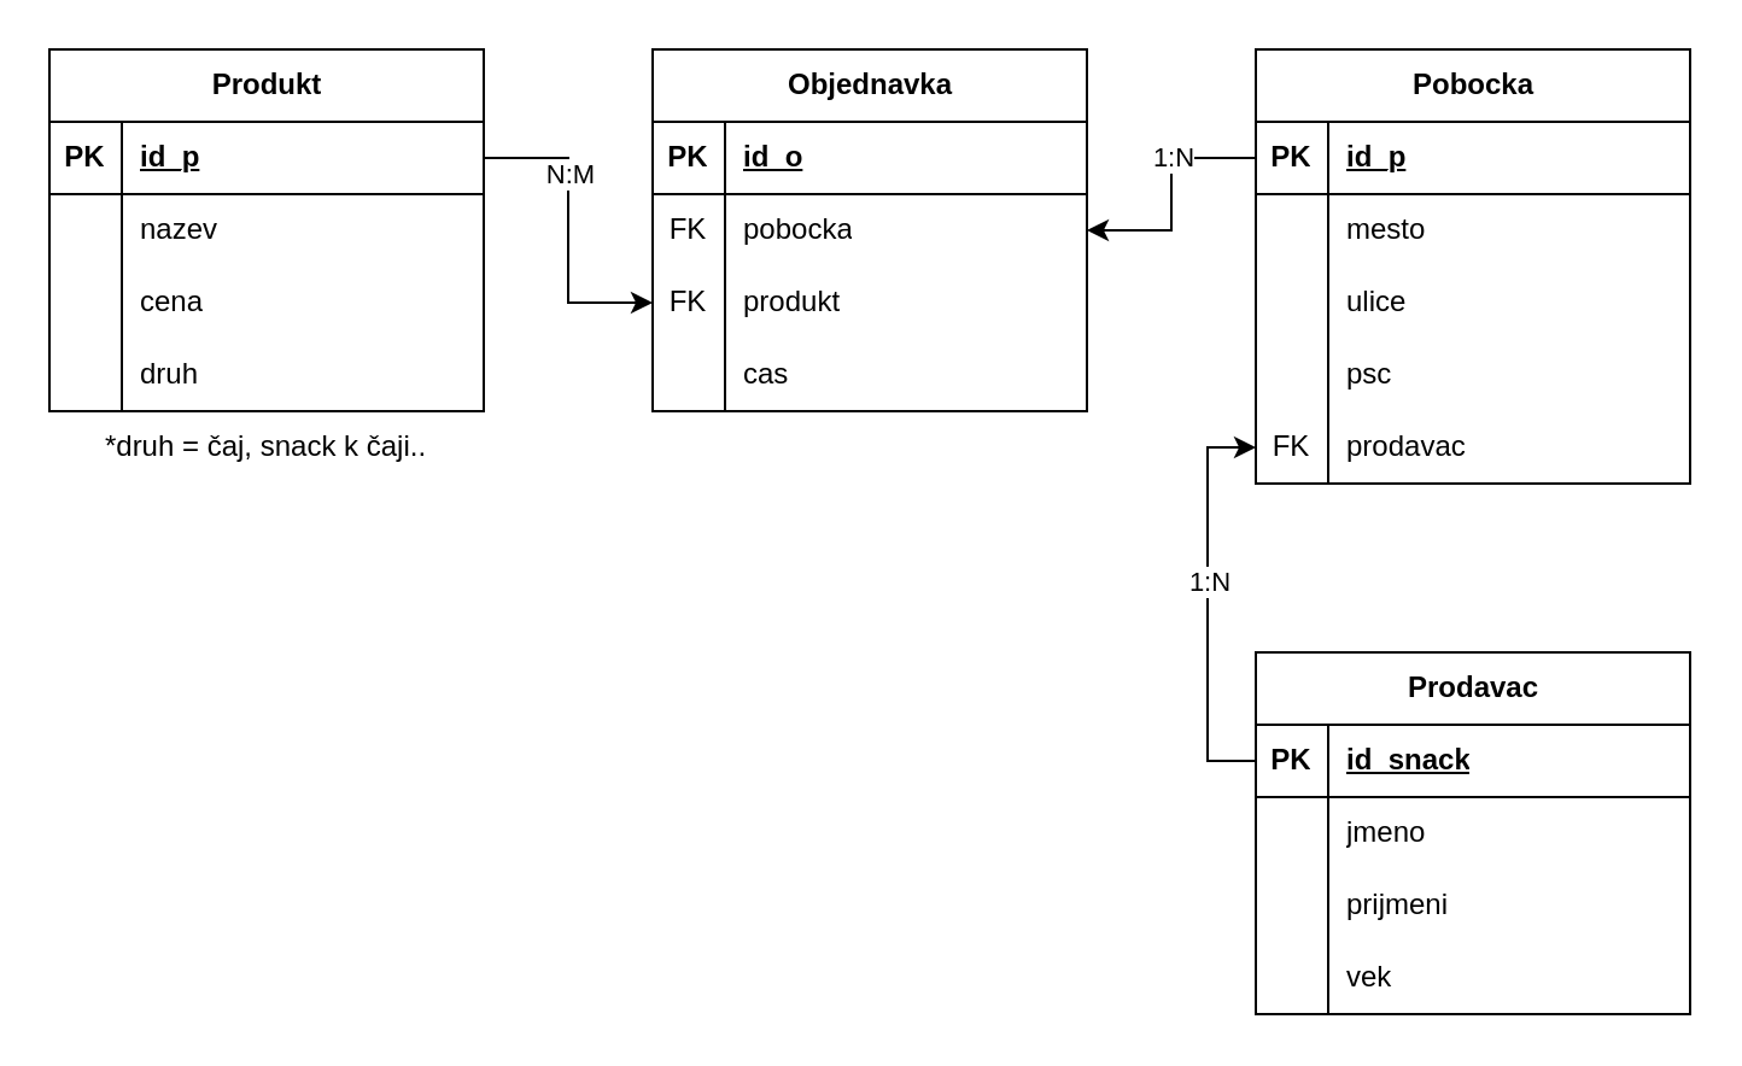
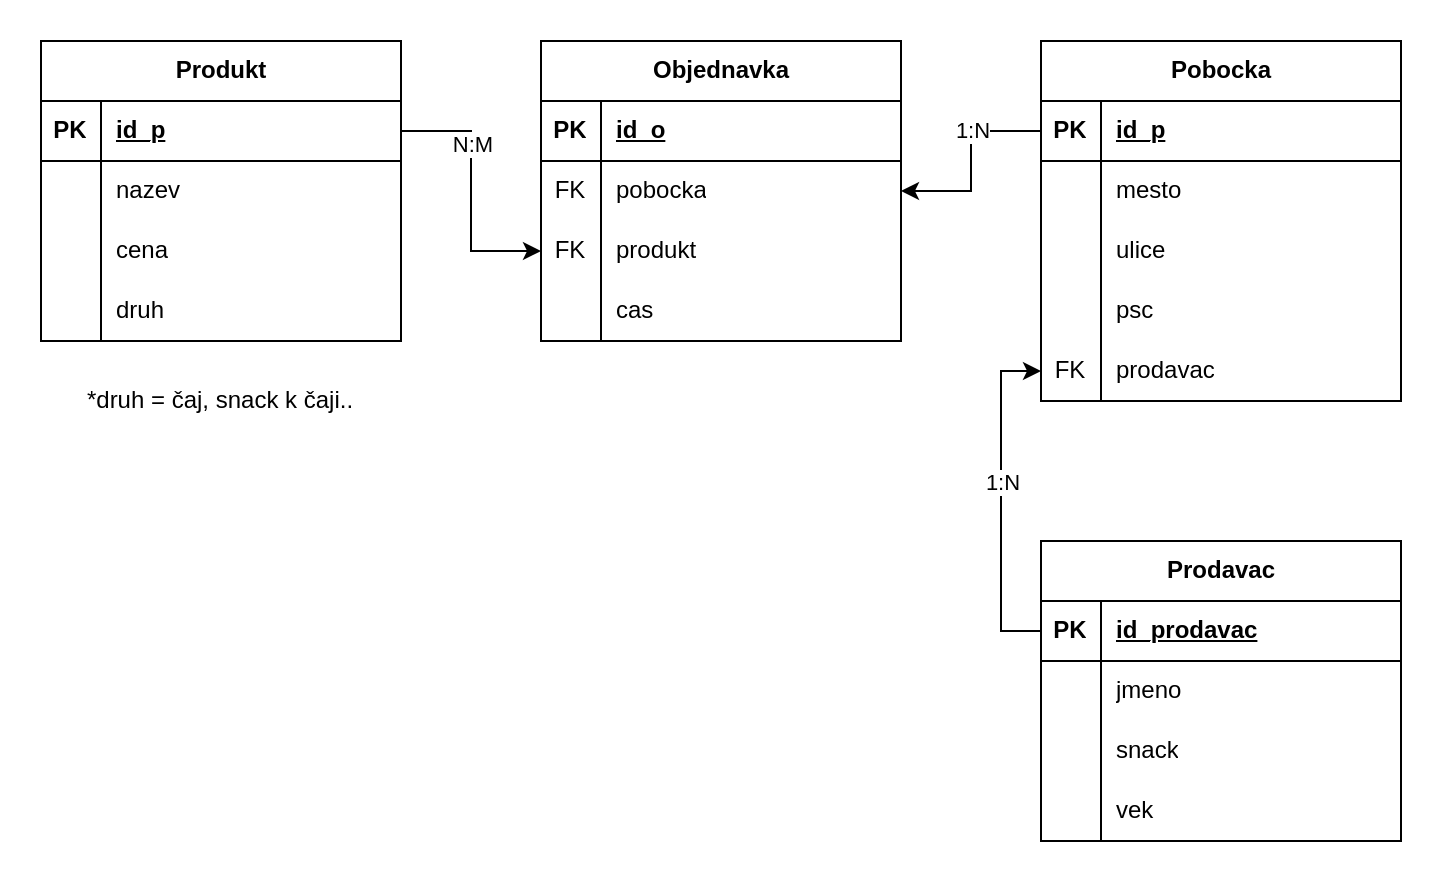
  <mxCell id="0" />
  <mxCell id="1" parent="0" />
  <mxCell id="2" value="Produkt" style="shape=table;startSize=30;container=1;collapsible=1;childLayout=tableLayout;fixedRows=1;rowLines=0;fontStyle=1;align=center;resizeLast=1;html=1;" vertex="1" parent="1"><mxGeometry x="20" y="20" width="180" height="150" as="geometry" /></mxCell>
  <mxCell id="3" value="" style="shape=tableRow;horizontal=0;startSize=0;swimlaneHead=0;swimlaneBody=0;fillColor=none;collapsible=0;dropTarget=0;points=[[0,0.5],[1,0.5]];portConstraint=eastwest;top=0;left=0;right=0;bottom=1;" vertex="1" parent="2"><mxGeometry y="30" width="180" height="30" as="geometry" /></mxCell>
  <mxCell id="4" value="PK" style="shape=partialRectangle;connectable=0;fillColor=none;top=0;left=0;bottom=0;right=0;fontStyle=1;overflow=hidden;whiteSpace=wrap;html=1;" vertex="1" parent="3"><mxGeometry width="30" height="30" as="geometry"><mxRectangle width="30" height="30" as="alternateBounds" /></mxGeometry></mxCell>
  <mxCell id="5" value="id_p" style="shape=partialRectangle;connectable=0;fillColor=none;top=0;left=0;bottom=0;right=0;align=left;spacingLeft=6;fontStyle=5;overflow=hidden;whiteSpace=wrap;html=1;" vertex="1" parent="3"><mxGeometry x="30" width="150" height="30" as="geometry"><mxRectangle width="150" height="30" as="alternateBounds" /></mxGeometry></mxCell>
  <mxCell id="6" value="" style="shape=tableRow;horizontal=0;startSize=0;swimlaneHead=0;swimlaneBody=0;fillColor=none;collapsible=0;dropTarget=0;points=[[0,0.5],[1,0.5]];portConstraint=eastwest;top=0;left=0;right=0;bottom=0;" vertex="1" parent="2"><mxGeometry y="60" width="180" height="30" as="geometry" /></mxCell>
  <mxCell id="7" value="" style="shape=partialRectangle;connectable=0;fillColor=none;top=0;left=0;bottom=0;right=0;editable=1;overflow=hidden;whiteSpace=wrap;html=1;" vertex="1" parent="6"><mxGeometry width="30" height="30" as="geometry"><mxRectangle width="30" height="30" as="alternateBounds" /></mxGeometry></mxCell>
  <mxCell id="8" value="nazev" style="shape=partialRectangle;connectable=0;fillColor=none;top=0;left=0;bottom=0;right=0;align=left;spacingLeft=6;overflow=hidden;whiteSpace=wrap;html=1;" vertex="1" parent="6"><mxGeometry x="30" width="150" height="30" as="geometry"><mxRectangle width="150" height="30" as="alternateBounds" /></mxGeometry></mxCell>
  <mxCell id="9" value="" style="shape=tableRow;horizontal=0;startSize=0;swimlaneHead=0;swimlaneBody=0;fillColor=none;collapsible=0;dropTarget=0;points=[[0,0.5],[1,0.5]];portConstraint=eastwest;top=0;left=0;right=0;bottom=0;" vertex="1" parent="2"><mxGeometry y="90" width="180" height="30" as="geometry" /></mxCell>
  <mxCell id="10" value="" style="shape=partialRectangle;connectable=0;fillColor=none;top=0;left=0;bottom=0;right=0;editable=1;overflow=hidden;whiteSpace=wrap;html=1;" vertex="1" parent="9"><mxGeometry width="30" height="30" as="geometry"><mxRectangle width="30" height="30" as="alternateBounds" /></mxGeometry></mxCell>
  <mxCell id="11" value="cena" style="shape=partialRectangle;connectable=0;fillColor=none;top=0;left=0;bottom=0;right=0;align=left;spacingLeft=6;overflow=hidden;whiteSpace=wrap;html=1;" vertex="1" parent="9"><mxGeometry x="30" width="150" height="30" as="geometry"><mxRectangle width="150" height="30" as="alternateBounds" /></mxGeometry></mxCell>
  <mxCell id="12" value="" style="shape=tableRow;horizontal=0;startSize=0;swimlaneHead=0;swimlaneBody=0;fillColor=none;collapsible=0;dropTarget=0;points=[[0,0.5],[1,0.5]];portConstraint=eastwest;top=0;left=0;right=0;bottom=0;" vertex="1" parent="2"><mxGeometry y="120" width="180" height="30" as="geometry" /></mxCell>
  <mxCell id="13" value="" style="shape=partialRectangle;connectable=0;fillColor=none;top=0;left=0;bottom=0;right=0;editable=1;overflow=hidden;whiteSpace=wrap;html=1;" vertex="1" parent="12"><mxGeometry width="30" height="30" as="geometry"><mxRectangle width="30" height="30" as="alternateBounds" /></mxGeometry></mxCell>
  <mxCell id="14" value="druh" style="shape=partialRectangle;connectable=0;fillColor=none;top=0;left=0;bottom=0;right=0;align=left;spacingLeft=6;overflow=hidden;whiteSpace=wrap;html=1;" vertex="1" parent="12"><mxGeometry x="30" width="150" height="30" as="geometry"><mxRectangle width="150" height="30" as="alternateBounds" /></mxGeometry></mxCell>
  <mxCell id="15" value="Objednavka" style="shape=table;startSize=30;container=1;collapsible=1;childLayout=tableLayout;fixedRows=1;rowLines=0;fontStyle=1;align=center;resizeLast=1;html=1;" vertex="1" parent="1"><mxGeometry x="270" y="20" width="180" height="150" as="geometry" /></mxCell>
  <mxCell id="16" value="" style="shape=tableRow;horizontal=0;startSize=0;swimlaneHead=0;swimlaneBody=0;fillColor=none;collapsible=0;dropTarget=0;points=[[0,0.5],[1,0.5]];portConstraint=eastwest;top=0;left=0;right=0;bottom=1;" vertex="1" parent="15"><mxGeometry y="30" width="180" height="30" as="geometry" /></mxCell>
  <mxCell id="17" value="PK" style="shape=partialRectangle;connectable=0;fillColor=none;top=0;left=0;bottom=0;right=0;fontStyle=1;overflow=hidden;whiteSpace=wrap;html=1;" vertex="1" parent="16"><mxGeometry width="30" height="30" as="geometry"><mxRectangle width="30" height="30" as="alternateBounds" /></mxGeometry></mxCell>
  <mxCell id="18" value="id_o" style="shape=partialRectangle;connectable=0;fillColor=none;top=0;left=0;bottom=0;right=0;align=left;spacingLeft=6;fontStyle=5;overflow=hidden;whiteSpace=wrap;html=1;" vertex="1" parent="16"><mxGeometry x="30" width="150" height="30" as="geometry"><mxRectangle width="150" height="30" as="alternateBounds" /></mxGeometry></mxCell>
  <mxCell id="19" value="" style="shape=tableRow;horizontal=0;startSize=0;swimlaneHead=0;swimlaneBody=0;fillColor=none;collapsible=0;dropTarget=0;points=[[0,0.5],[1,0.5]];portConstraint=eastwest;top=0;left=0;right=0;bottom=0;" vertex="1" parent="15"><mxGeometry y="60" width="180" height="30" as="geometry" /></mxCell>
  <mxCell id="20" value="FK" style="shape=partialRectangle;connectable=0;fillColor=none;top=0;left=0;bottom=0;right=0;editable=1;overflow=hidden;whiteSpace=wrap;html=1;" vertex="1" parent="19"><mxGeometry width="30" height="30" as="geometry"><mxRectangle width="30" height="30" as="alternateBounds" /></mxGeometry></mxCell>
  <mxCell id="21" value="pobocka" style="shape=partialRectangle;connectable=0;fillColor=none;top=0;left=0;bottom=0;right=0;align=left;spacingLeft=6;overflow=hidden;whiteSpace=wrap;html=1;" vertex="1" parent="19"><mxGeometry x="30" width="150" height="30" as="geometry"><mxRectangle width="150" height="30" as="alternateBounds" /></mxGeometry></mxCell>
  <mxCell id="22" value="" style="shape=tableRow;horizontal=0;startSize=0;swimlaneHead=0;swimlaneBody=0;fillColor=none;collapsible=0;dropTarget=0;points=[[0,0.5],[1,0.5]];portConstraint=eastwest;top=0;left=0;right=0;bottom=0;" vertex="1" parent="15"><mxGeometry y="90" width="180" height="30" as="geometry" /></mxCell>
  <mxCell id="23" value="FK" style="shape=partialRectangle;connectable=0;fillColor=none;top=0;left=0;bottom=0;right=0;editable=1;overflow=hidden;whiteSpace=wrap;html=1;" vertex="1" parent="22"><mxGeometry width="30" height="30" as="geometry"><mxRectangle width="30" height="30" as="alternateBounds" /></mxGeometry></mxCell>
  <mxCell id="24" value="produkt" style="shape=partialRectangle;connectable=0;fillColor=none;top=0;left=0;bottom=0;right=0;align=left;spacingLeft=6;overflow=hidden;whiteSpace=wrap;html=1;" vertex="1" parent="22"><mxGeometry x="30" width="150" height="30" as="geometry"><mxRectangle width="150" height="30" as="alternateBounds" /></mxGeometry></mxCell>
  <mxCell id="25" value="" style="shape=tableRow;horizontal=0;startSize=0;swimlaneHead=0;swimlaneBody=0;fillColor=none;collapsible=0;dropTarget=0;points=[[0,0.5],[1,0.5]];portConstraint=eastwest;top=0;left=0;right=0;bottom=0;" vertex="1" parent="15"><mxGeometry y="120" width="180" height="30" as="geometry" /></mxCell>
  <mxCell id="26" value="" style="shape=partialRectangle;connectable=0;fillColor=none;top=0;left=0;bottom=0;right=0;editable=1;overflow=hidden;whiteSpace=wrap;html=1;" vertex="1" parent="25"><mxGeometry width="30" height="30" as="geometry"><mxRectangle width="30" height="30" as="alternateBounds" /></mxGeometry></mxCell>
  <mxCell id="27" value="cas" style="shape=partialRectangle;connectable=0;fillColor=none;top=0;left=0;bottom=0;right=0;align=left;spacingLeft=6;overflow=hidden;whiteSpace=wrap;html=1;" vertex="1" parent="25"><mxGeometry x="30" width="150" height="30" as="geometry"><mxRectangle width="150" height="30" as="alternateBounds" /></mxGeometry></mxCell>
- <mxCell id="28" value="*druh = čaj, snack k čaji.." style="text;html=1;strokeColor=none;fillColor=none;align=center;verticalAlign=middle;whiteSpace=wrap;rounded=0;" vertex="1" parent="1"><mxGeometry x="35" y="170" width="150" height="30" as="geometry" /></mxCell>
+ <mxCell id="28" value="*druh = čaj, snack k čaji.." style="text;html=1;strokeColor=none;fillColor=none;align=center;verticalAlign=middle;whiteSpace=wrap;rounded=0;" vertex="1" parent="1"><mxGeometry x="35" y="185" width="150" height="30" as="geometry" /></mxCell>
  <mxCell id="29" style="edgeStyle=orthogonalEdgeStyle;rounded=0;orthogonalLoop=1;jettySize=auto;html=1;exitX=1;exitY=0.5;exitDx=0;exitDy=0;entryX=0;entryY=0.5;entryDx=0;entryDy=0;" edge="1" parent="1" source="3" target="22"><mxGeometry relative="1" as="geometry" /></mxCell>
  <mxCell id="30" value="N:M" style="edgeLabel;html=1;align=center;verticalAlign=middle;resizable=0;points=[];" vertex="1" connectable="0" parent="29"><mxGeometry x="-0.369" relative="1" as="geometry"><mxPoint as="offset" /></mxGeometry></mxCell>
  <mxCell id="31" value="Pobocka" style="shape=table;startSize=30;container=1;collapsible=1;childLayout=tableLayout;fixedRows=1;rowLines=0;fontStyle=1;align=center;resizeLast=1;html=1;" vertex="1" parent="1"><mxGeometry x="520" y="20" width="180" height="180" as="geometry" /></mxCell>
  <mxCell id="32" value="" style="shape=tableRow;horizontal=0;startSize=0;swimlaneHead=0;swimlaneBody=0;fillColor=none;collapsible=0;dropTarget=0;points=[[0,0.5],[1,0.5]];portConstraint=eastwest;top=0;left=0;right=0;bottom=1;" vertex="1" parent="31"><mxGeometry y="30" width="180" height="30" as="geometry" /></mxCell>
  <mxCell id="33" value="PK" style="shape=partialRectangle;connectable=0;fillColor=none;top=0;left=0;bottom=0;right=0;fontStyle=1;overflow=hidden;whiteSpace=wrap;html=1;" vertex="1" parent="32"><mxGeometry width="30" height="30" as="geometry"><mxRectangle width="30" height="30" as="alternateBounds" /></mxGeometry></mxCell>
  <mxCell id="34" value="id_p" style="shape=partialRectangle;connectable=0;fillColor=none;top=0;left=0;bottom=0;right=0;align=left;spacingLeft=6;fontStyle=5;overflow=hidden;whiteSpace=wrap;html=1;" vertex="1" parent="32"><mxGeometry x="30" width="150" height="30" as="geometry"><mxRectangle width="150" height="30" as="alternateBounds" /></mxGeometry></mxCell>
  <mxCell id="35" value="" style="shape=tableRow;horizontal=0;startSize=0;swimlaneHead=0;swimlaneBody=0;fillColor=none;collapsible=0;dropTarget=0;points=[[0,0.5],[1,0.5]];portConstraint=eastwest;top=0;left=0;right=0;bottom=0;" vertex="1" parent="31"><mxGeometry y="60" width="180" height="30" as="geometry" /></mxCell>
  <mxCell id="36" value="" style="shape=partialRectangle;connectable=0;fillColor=none;top=0;left=0;bottom=0;right=0;editable=1;overflow=hidden;whiteSpace=wrap;html=1;" vertex="1" parent="35"><mxGeometry width="30" height="30" as="geometry"><mxRectangle width="30" height="30" as="alternateBounds" /></mxGeometry></mxCell>
  <mxCell id="37" value="mesto" style="shape=partialRectangle;connectable=0;fillColor=none;top=0;left=0;bottom=0;right=0;align=left;spacingLeft=6;overflow=hidden;whiteSpace=wrap;html=1;" vertex="1" parent="35"><mxGeometry x="30" width="150" height="30" as="geometry"><mxRectangle width="150" height="30" as="alternateBounds" /></mxGeometry></mxCell>
  <mxCell id="38" value="" style="shape=tableRow;horizontal=0;startSize=0;swimlaneHead=0;swimlaneBody=0;fillColor=none;collapsible=0;dropTarget=0;points=[[0,0.5],[1,0.5]];portConstraint=eastwest;top=0;left=0;right=0;bottom=0;" vertex="1" parent="31"><mxGeometry y="90" width="180" height="30" as="geometry" /></mxCell>
  <mxCell id="39" value="" style="shape=partialRectangle;connectable=0;fillColor=none;top=0;left=0;bottom=0;right=0;editable=1;overflow=hidden;whiteSpace=wrap;html=1;" vertex="1" parent="38"><mxGeometry width="30" height="30" as="geometry"><mxRectangle width="30" height="30" as="alternateBounds" /></mxGeometry></mxCell>
  <mxCell id="40" value="ulice" style="shape=partialRectangle;connectable=0;fillColor=none;top=0;left=0;bottom=0;right=0;align=left;spacingLeft=6;overflow=hidden;whiteSpace=wrap;html=1;" vertex="1" parent="38"><mxGeometry x="30" width="150" height="30" as="geometry"><mxRectangle width="150" height="30" as="alternateBounds" /></mxGeometry></mxCell>
  <mxCell id="41" value="" style="shape=tableRow;horizontal=0;startSize=0;swimlaneHead=0;swimlaneBody=0;fillColor=none;collapsible=0;dropTarget=0;points=[[0,0.5],[1,0.5]];portConstraint=eastwest;top=0;left=0;right=0;bottom=0;" vertex="1" parent="31"><mxGeometry y="120" width="180" height="30" as="geometry" /></mxCell>
  <mxCell id="42" value="" style="shape=partialRectangle;connectable=0;fillColor=none;top=0;left=0;bottom=0;right=0;editable=1;overflow=hidden;whiteSpace=wrap;html=1;" vertex="1" parent="41"><mxGeometry width="30" height="30" as="geometry"><mxRectangle width="30" height="30" as="alternateBounds" /></mxGeometry></mxCell>
  <mxCell id="43" value="psc" style="shape=partialRectangle;connectable=0;fillColor=none;top=0;left=0;bottom=0;right=0;align=left;spacingLeft=6;overflow=hidden;whiteSpace=wrap;html=1;" vertex="1" parent="41"><mxGeometry x="30" width="150" height="30" as="geometry"><mxRectangle width="150" height="30" as="alternateBounds" /></mxGeometry></mxCell>
  <mxCell id="44" style="shape=tableRow;horizontal=0;startSize=0;swimlaneHead=0;swimlaneBody=0;fillColor=none;collapsible=0;dropTarget=0;points=[[0,0.5],[1,0.5]];portConstraint=eastwest;top=0;left=0;right=0;bottom=0;" vertex="1" parent="31"><mxGeometry y="150" width="180" height="30" as="geometry" /></mxCell>
  <mxCell id="45" value="FK" style="shape=partialRectangle;connectable=0;fillColor=none;top=0;left=0;bottom=0;right=0;editable=1;overflow=hidden;whiteSpace=wrap;html=1;" vertex="1" parent="44"><mxGeometry width="30" height="30" as="geometry"><mxRectangle width="30" height="30" as="alternateBounds" /></mxGeometry></mxCell>
  <mxCell id="46" value="prodavac" style="shape=partialRectangle;connectable=0;fillColor=none;top=0;left=0;bottom=0;right=0;align=left;spacingLeft=6;overflow=hidden;whiteSpace=wrap;html=1;" vertex="1" parent="44"><mxGeometry x="30" width="150" height="30" as="geometry"><mxRectangle width="150" height="30" as="alternateBounds" /></mxGeometry></mxCell>
  <mxCell id="47" value="Prodavac" style="shape=table;startSize=30;container=1;collapsible=1;childLayout=tableLayout;fixedRows=1;rowLines=0;fontStyle=1;align=center;resizeLast=1;html=1;" vertex="1" parent="1"><mxGeometry x="520" y="270" width="180" height="150" as="geometry" /></mxCell>
  <mxCell id="48" value="" style="shape=tableRow;horizontal=0;startSize=0;swimlaneHead=0;swimlaneBody=0;fillColor=none;collapsible=0;dropTarget=0;points=[[0,0.5],[1,0.5]];portConstraint=eastwest;top=0;left=0;right=0;bottom=1;" vertex="1" parent="47"><mxGeometry y="30" width="180" height="30" as="geometry" /></mxCell>
  <mxCell id="49" value="PK" style="shape=partialRectangle;connectable=0;fillColor=none;top=0;left=0;bottom=0;right=0;fontStyle=1;overflow=hidden;whiteSpace=wrap;html=1;" vertex="1" parent="48"><mxGeometry width="30" height="30" as="geometry"><mxRectangle width="30" height="30" as="alternateBounds" /></mxGeometry></mxCell>
- <mxCell id="50" value="id_snack" style="shape=partialRectangle;connectable=0;fillColor=none;top=0;left=0;bottom=0;right=0;align=left;spacingLeft=6;fontStyle=5;overflow=hidden;whiteSpace=wrap;html=1;" vertex="1" parent="48"><mxGeometry x="30" width="150" height="30" as="geometry"><mxRectangle width="150" height="30" as="alternateBounds" /></mxGeometry></mxCell>
+ <mxCell id="50" value="id_prodavac" style="shape=partialRectangle;connectable=0;fillColor=none;top=0;left=0;bottom=0;right=0;align=left;spacingLeft=6;fontStyle=5;overflow=hidden;whiteSpace=wrap;html=1;" vertex="1" parent="48"><mxGeometry x="30" width="150" height="30" as="geometry"><mxRectangle width="150" height="30" as="alternateBounds" /></mxGeometry></mxCell>
  <mxCell id="51" value="" style="shape=tableRow;horizontal=0;startSize=0;swimlaneHead=0;swimlaneBody=0;fillColor=none;collapsible=0;dropTarget=0;points=[[0,0.5],[1,0.5]];portConstraint=eastwest;top=0;left=0;right=0;bottom=0;" vertex="1" parent="47"><mxGeometry y="60" width="180" height="30" as="geometry" /></mxCell>
  <mxCell id="52" value="" style="shape=partialRectangle;connectable=0;fillColor=none;top=0;left=0;bottom=0;right=0;editable=1;overflow=hidden;whiteSpace=wrap;html=1;" vertex="1" parent="51"><mxGeometry width="30" height="30" as="geometry"><mxRectangle width="30" height="30" as="alternateBounds" /></mxGeometry></mxCell>
  <mxCell id="53" value="jmeno" style="shape=partialRectangle;connectable=0;fillColor=none;top=0;left=0;bottom=0;right=0;align=left;spacingLeft=6;overflow=hidden;whiteSpace=wrap;html=1;" vertex="1" parent="51"><mxGeometry x="30" width="150" height="30" as="geometry"><mxRectangle width="150" height="30" as="alternateBounds" /></mxGeometry></mxCell>
  <mxCell id="54" value="" style="shape=tableRow;horizontal=0;startSize=0;swimlaneHead=0;swimlaneBody=0;fillColor=none;collapsible=0;dropTarget=0;points=[[0,0.5],[1,0.5]];portConstraint=eastwest;top=0;left=0;right=0;bottom=0;" vertex="1" parent="47"><mxGeometry y="90" width="180" height="30" as="geometry" /></mxCell>
  <mxCell id="55" value="" style="shape=partialRectangle;connectable=0;fillColor=none;top=0;left=0;bottom=0;right=0;editable=1;overflow=hidden;whiteSpace=wrap;html=1;" vertex="1" parent="54"><mxGeometry width="30" height="30" as="geometry"><mxRectangle width="30" height="30" as="alternateBounds" /></mxGeometry></mxCell>
- <mxCell id="56" value="prijmeni" style="shape=partialRectangle;connectable=0;fillColor=none;top=0;left=0;bottom=0;right=0;align=left;spacingLeft=6;overflow=hidden;whiteSpace=wrap;html=1;" vertex="1" parent="54"><mxGeometry x="30" width="150" height="30" as="geometry"><mxRectangle width="150" height="30" as="alternateBounds" /></mxGeometry></mxCell>
+ <mxCell id="56" value="snack" style="shape=partialRectangle;connectable=0;fillColor=none;top=0;left=0;bottom=0;right=0;align=left;spacingLeft=6;overflow=hidden;whiteSpace=wrap;html=1;" vertex="1" parent="54"><mxGeometry x="30" width="150" height="30" as="geometry"><mxRectangle width="150" height="30" as="alternateBounds" /></mxGeometry></mxCell>
  <mxCell id="57" value="" style="shape=tableRow;horizontal=0;startSize=0;swimlaneHead=0;swimlaneBody=0;fillColor=none;collapsible=0;dropTarget=0;points=[[0,0.5],[1,0.5]];portConstraint=eastwest;top=0;left=0;right=0;bottom=0;" vertex="1" parent="47"><mxGeometry y="120" width="180" height="30" as="geometry" /></mxCell>
  <mxCell id="58" value="" style="shape=partialRectangle;connectable=0;fillColor=none;top=0;left=0;bottom=0;right=0;editable=1;overflow=hidden;whiteSpace=wrap;html=1;" vertex="1" parent="57"><mxGeometry width="30" height="30" as="geometry"><mxRectangle width="30" height="30" as="alternateBounds" /></mxGeometry></mxCell>
  <mxCell id="59" value="vek" style="shape=partialRectangle;connectable=0;fillColor=none;top=0;left=0;bottom=0;right=0;align=left;spacingLeft=6;overflow=hidden;whiteSpace=wrap;html=1;" vertex="1" parent="57"><mxGeometry x="30" width="150" height="30" as="geometry"><mxRectangle width="150" height="30" as="alternateBounds" /></mxGeometry></mxCell>
  <mxCell id="60" style="edgeStyle=orthogonalEdgeStyle;rounded=0;orthogonalLoop=1;jettySize=auto;html=1;exitX=0;exitY=0.5;exitDx=0;exitDy=0;entryX=0;entryY=0.5;entryDx=0;entryDy=0;" edge="1" parent="1" source="48" target="44"><mxGeometry relative="1" as="geometry" /></mxCell>
  <mxCell id="61" value="1:N" style="edgeLabel;html=1;align=center;verticalAlign=middle;resizable=0;points=[];" vertex="1" connectable="0" parent="60"><mxGeometry x="-0.035" relative="1" as="geometry"><mxPoint y="-13" as="offset" /></mxGeometry></mxCell>
  <mxCell id="62" style="edgeStyle=orthogonalEdgeStyle;rounded=0;orthogonalLoop=1;jettySize=auto;html=1;exitX=0;exitY=0.5;exitDx=0;exitDy=0;entryX=1;entryY=0.5;entryDx=0;entryDy=0;" edge="1" parent="1" source="32" target="19"><mxGeometry relative="1" as="geometry" /></mxCell>
  <mxCell id="63" value="1:N" style="edgeLabel;html=1;align=center;verticalAlign=middle;resizable=0;points=[];" vertex="1" connectable="0" parent="62"><mxGeometry x="-0.3" y="-1" relative="1" as="geometry"><mxPoint x="1" y="-1" as="offset" /></mxGeometry></mxCell>
